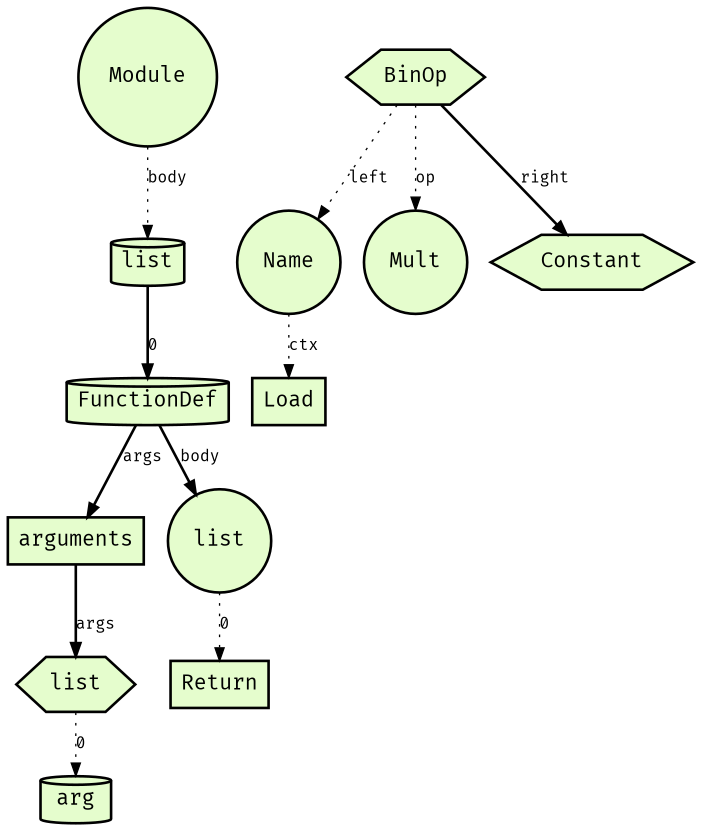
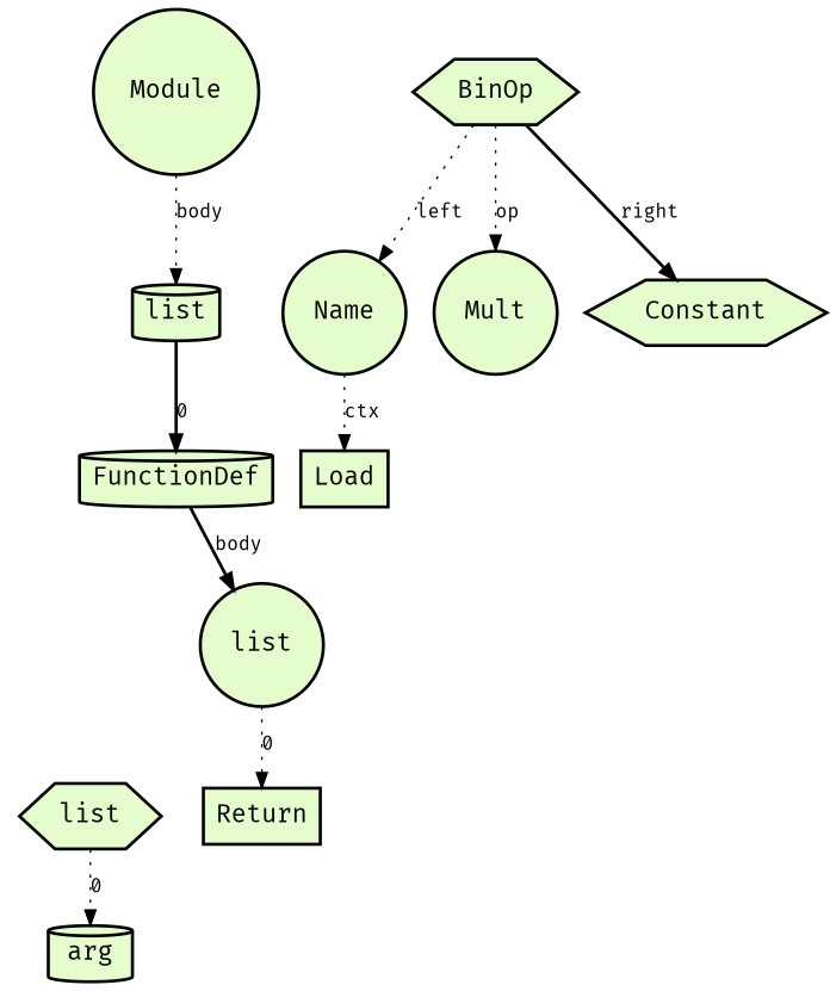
  digraph {
    node [fillcolor="#E5FDCD" fontname="Fira Code" fontsize=16 penwidth=2 shape=circle style=filled]
    edge [fontname="Fira Code" fontsize=12 style=dotted]
    n1 [label=Module]
    n2 [label=list shape=cylinder]
    n3 [label=FunctionDef shape=cylinder]
-   n4 [label=arguments shape=box]
    n5 [label=list]
    n6 [label=list shape=hexagon]
    n7 [label=Return shape=box]
    n8 [label=arg shape=cylinder]
    n9 [label=BinOp shape=hexagon]
    n10 [label=Name]
    n11 [label=Mult]
    n12 [label=Constant shape=hexagon]
    n13 [label=Load shape=box]
    n1 -> n2 [label=body]
    n2 -> n3 [label=0 style=bold]
-   n3 -> n4 [label=args style=bold]
    n3 -> n5 [label=body style=bold]
-   n4 -> n6 [label=args style=bold]
    n5 -> n7 [label=0]
    n6 -> n8 [label=0]
    n9 -> n10 [label=left]
    n9 -> n11 [label=op]
    n9 -> n12 [label=right style=bold]
    n10 -> n13 [label=ctx]
  }
